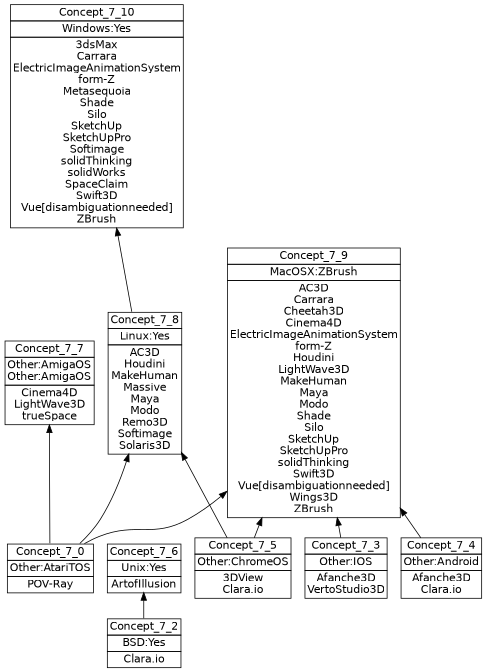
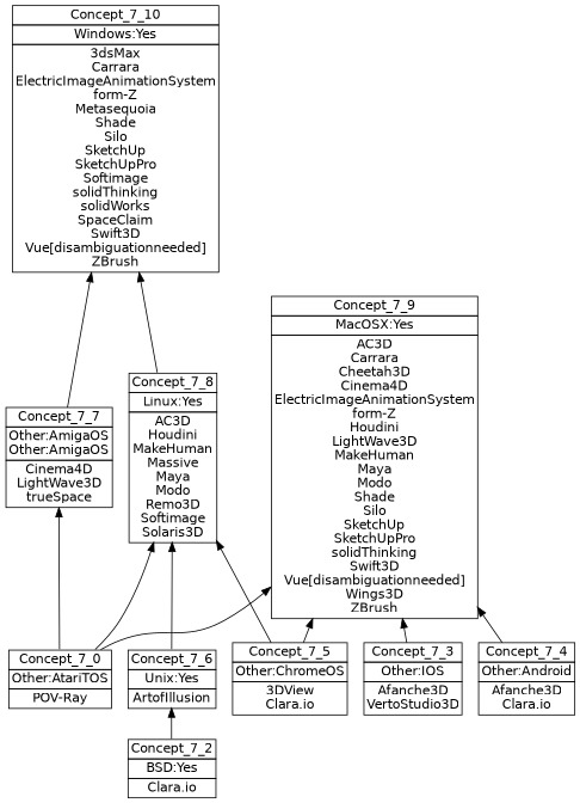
  digraph {
    nodesep=0.2
    rankdir=BT
    ranksep=0.3
    node [fontname="DejaVu Sans" margin="0.03,0.03" shape=none]
    edge [headport=p tailport=p]
    n1 [label=<<table border="0" cellborder="1" cellspacing="0" port="p"><tr><td>Concept_7_2</td></tr><tr><td>BSD:Yes<br/></td></tr><tr><td>Clara.io<br/></td></tr></table>>]
    n2 [label=<<table border="0" cellborder="1" cellspacing="0" port="p"><tr><td>Concept_7_6</td></tr><tr><td>Unix:Yes<br/></td></tr><tr><td>ArtofIllusion<br/></td></tr></table>>]
    n3 [label=<<table border="0" cellborder="1" cellspacing="0" port="p"><tr><td>Concept_7_0</td></tr><tr><td>Other:AtariTOS<br/></td></tr><tr><td>POV-Ray<br/></td></tr></table>>]
    n4 [label=<<table border="0" cellborder="1" cellspacing="0" port="p"><tr><td>Concept_7_7</td></tr><tr><td>Other:AmigaOS<br/>Other:AmigaOS<br/></td></tr><tr><td>Cinema4D<br/>LightWave3D<br/>trueSpace<br/></td></tr></table>>]
    n5 [label=<<table border="0" cellborder="1" cellspacing="0" port="p"><tr><td>Concept_7_8</td></tr><tr><td>Linux:Yes<br/></td></tr><tr><td>AC3D<br/>Houdini<br/>MakeHuman<br/>Massive<br/>Maya<br/>Modo<br/>Remo3D<br/>Softimage<br/>Solaris3D<br/></td></tr></table>>]
-   n6 [label=<<table border="0" cellborder="1" cellspacing="0" port="p"><tr><td>Concept_7_9</td></tr><tr><td>MacOSX:ZBrush<br/></td></tr><tr><td>AC3D<br/>Carrara<br/>Cheetah3D<br/>Cinema4D<br/>ElectricImageAnimationSystem<br/>form-Z<br/>Houdini<br/>LightWave3D<br/>MakeHuman<br/>Maya<br/>Modo<br/>Shade<br/>Silo<br/>SketchUp<br/>SketchUpPro<br/>solidThinking<br/>Swift3D<br/>Vue[disambiguationneeded]<br/>Wings3D<br/>ZBrush<br/></td></tr></table>>]
+   n6 [label=<<table border="0" cellborder="1" cellspacing="0" port="p"><tr><td>Concept_7_9</td></tr><tr><td>MacOSX:Yes<br/></td></tr><tr><td>AC3D<br/>Carrara<br/>Cheetah3D<br/>Cinema4D<br/>ElectricImageAnimationSystem<br/>form-Z<br/>Houdini<br/>LightWave3D<br/>MakeHuman<br/>Maya<br/>Modo<br/>Shade<br/>Silo<br/>SketchUp<br/>SketchUpPro<br/>solidThinking<br/>Swift3D<br/>Vue[disambiguationneeded]<br/>Wings3D<br/>ZBrush<br/></td></tr></table>>]
    n7 [label=<<table border="0" cellborder="1" cellspacing="0" port="p"><tr><td>Concept_7_10</td></tr><tr><td>Windows:Yes<br/></td></tr><tr><td>3dsMax<br/>Carrara<br/>ElectricImageAnimationSystem<br/>form-Z<br/>Metasequoia<br/>Shade<br/>Silo<br/>SketchUp<br/>SketchUpPro<br/>Softimage<br/>solidThinking<br/>solidWorks<br/>SpaceClaim<br/>Swift3D<br/>Vue[disambiguationneeded]<br/>ZBrush<br/></td></tr></table>>]
    n8 [label=<<table border="0" cellborder="1" cellspacing="0" port="p"><tr><td>Concept_7_5</td></tr><tr><td>Other:ChromeOS<br/></td></tr><tr><td>3DView<br/>Clara.io<br/></td></tr></table>>]
    n9 [label=<<table border="0" cellborder="1" cellspacing="0" port="p"><tr><td>Concept_7_4</td></tr><tr><td>Other:Android<br/></td></tr><tr><td>Afanche3D<br/>Clara.io<br/></td></tr></table>>]
    n10 [label=<<table border="0" cellborder="1" cellspacing="0" port="p"><tr><td>Concept_7_3</td></tr><tr><td>Other:IOS<br/></td></tr><tr><td>Afanche3D<br/>VertoStudio3D<br/></td></tr></table>>]
    n1 -> n2
+   n2 -> n5
    n3 -> n4
    n3 -> n5
    n3 -> n6
+   n4 -> n7
    n5 -> n7
    n8 -> n5
    n8 -> n6
    n9 -> n6
    n10 -> n6
  }
